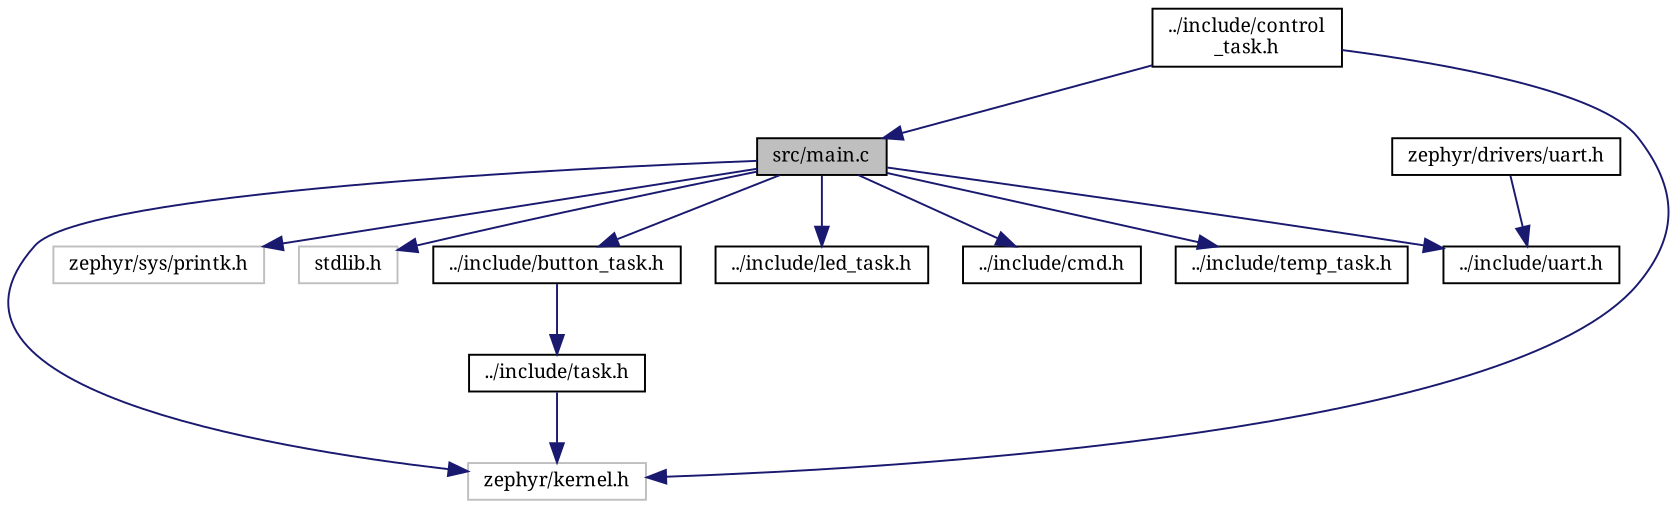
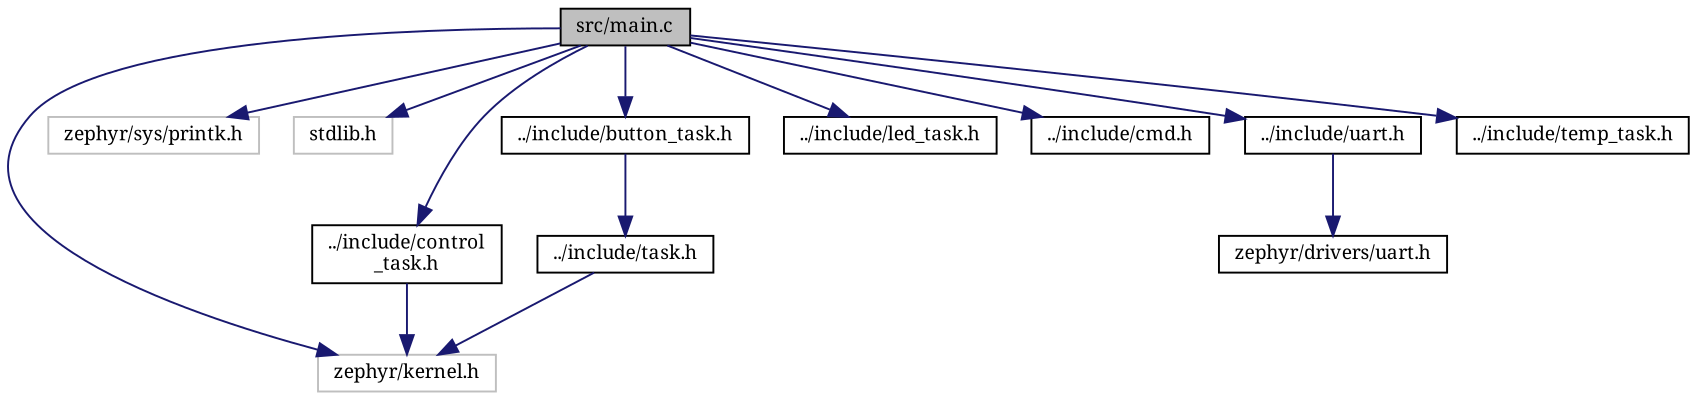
  digraph {
    fontname="Noto Serif"
    node [color=black fillcolor=white fontname="Noto Serif" fontsize=10 shape=record style=filled]
    edge [color=midnightblue fontname="Noto Serif" fontsize=10 labelfontname=Helvetica labelfontsize=10 style=solid]
    n1 [fillcolor=grey75 fontcolor=black height=0.2 label="src/main.c" width=0.4]
    n2 [color=grey75 height=0.2 label="zephyr/kernel.h" width=0.4]
    n3 [color=grey75 height=0.2 label="zephyr/sys/printk.h" width=0.4]
    n4 [color=grey75 height=0.2 label="stdlib.h" width=0.4]
    n5 [height=0.2 label="../include/control\l_task.h" width=0.4]
    n6 [height=0.2 label="../include/button_task.h" width=0.4]
    n7 [height=0.2 label="../include/led_task.h" width=0.4]
    n8 [height=0.2 label="../include/cmd.h" width=0.4]
    n9 [height=0.2 label="../include/uart.h" width=0.4]
    n10 [height=0.2 label="../include/temp_task.h" width=0.4]
    n11 [height=0.2 label="../include/task.h" width=0.4]
    n12 [height=0.2 label="zephyr/drivers/uart.h" width=0.4]
    n1 -> n2
    n1 -> n3
    n1 -> n4
-   n5 -> n1
+   n1 -> n5
    n1 -> n6
    n1 -> n7
    n1 -> n8
    n1 -> n9
    n1 -> n10
    n5 -> n2
    n6 -> n11
-   n12 -> n9
+   n9 -> n12
    n11 -> n2
  }
